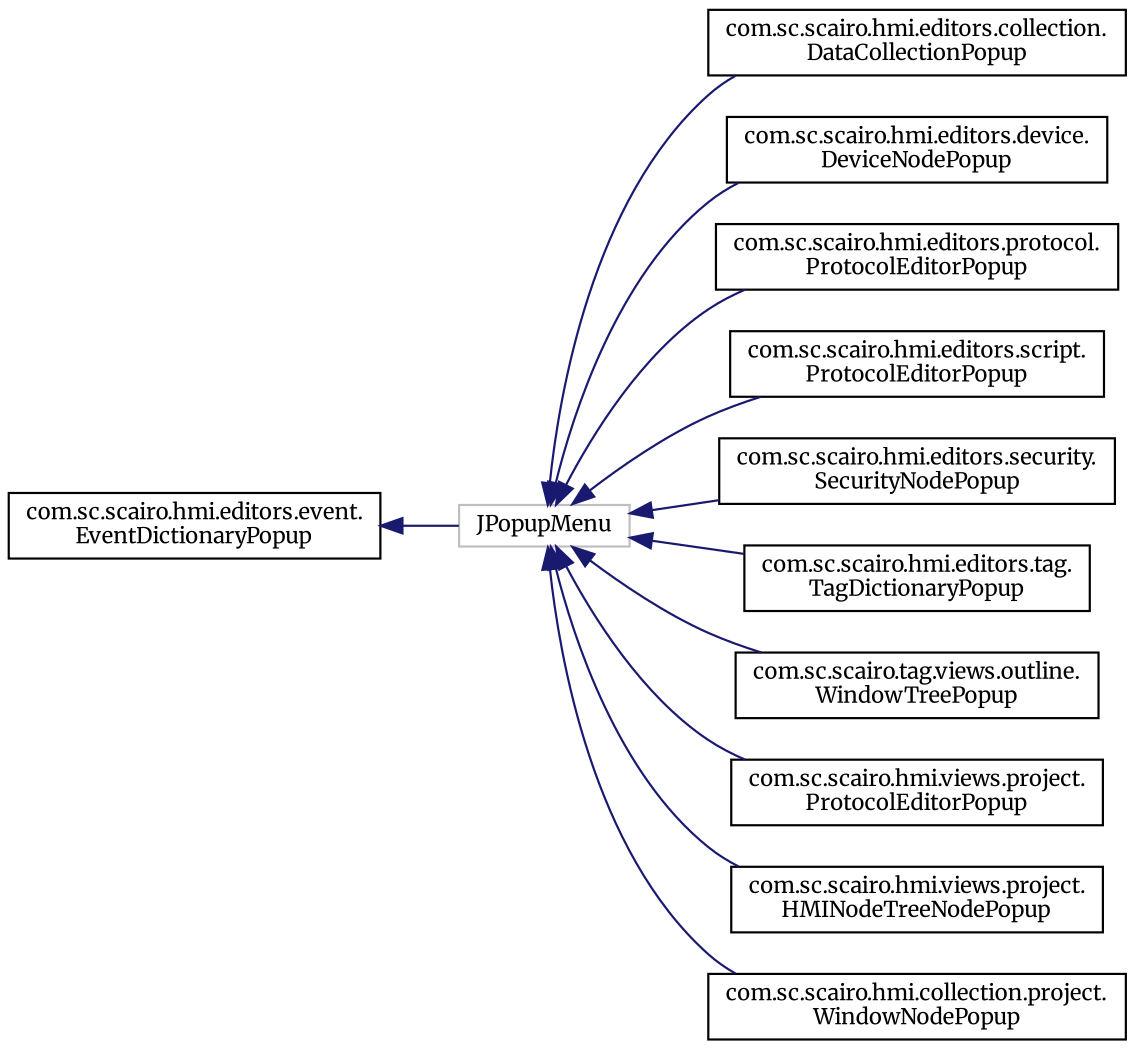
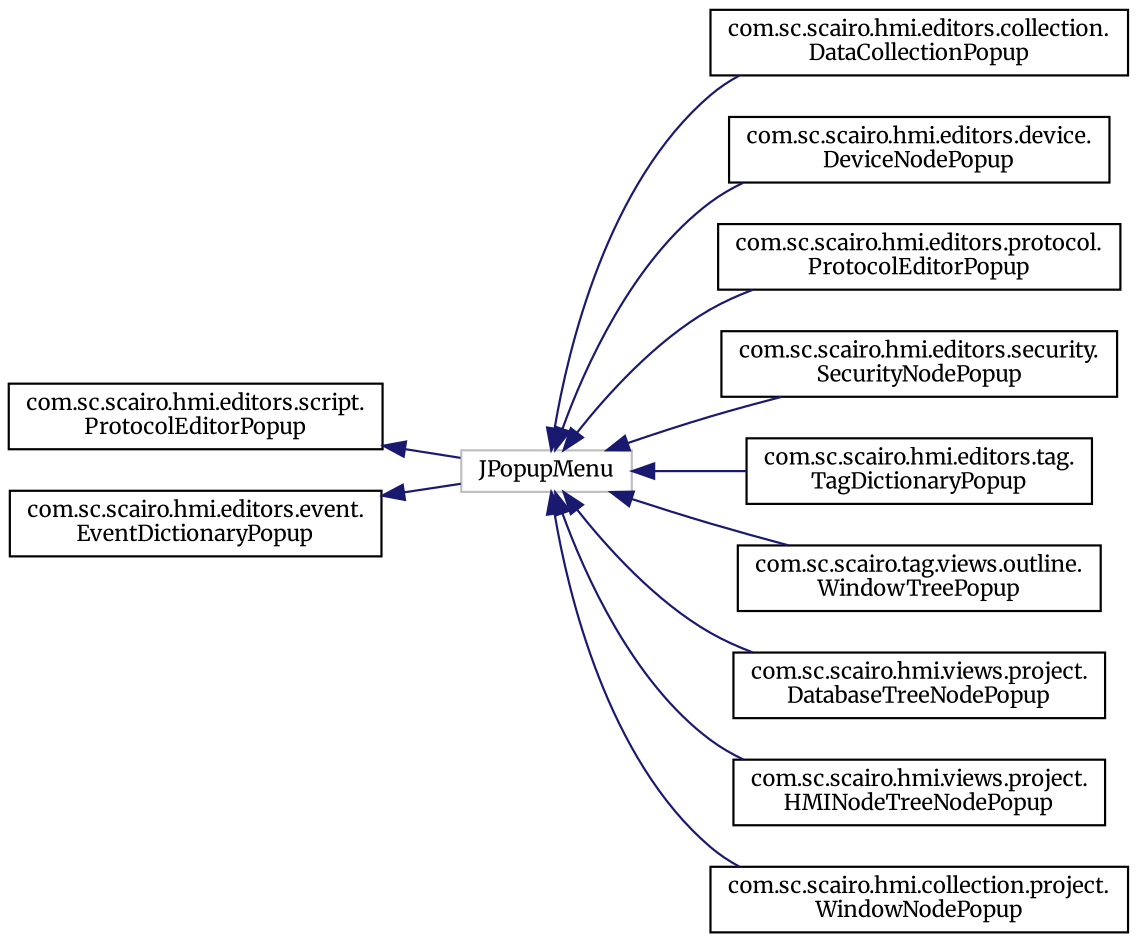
  digraph {
    fontname=Merriweather
    rankdir=LR
    node [color=black fillcolor=white fontname=Merriweather fontsize=10 shape=record style=filled]
    edge [color=midnightblue dir=back fontname=Merriweather fontsize=10 labelfontname=Helvetica labelfontsize=10 style=solid]
    n1 [color=grey75 height=0.2 label=JPopupMenu width=0.4]
    n2 [height=0.2 label="com.sc.scairo.hmi.editors.collection.\lDataCollectionPopup" width=0.4]
    n3 [height=0.2 label="com.sc.scairo.hmi.editors.device.\lDeviceNodePopup" width=0.4]
    n4 [height=0.2 label="com.sc.scairo.hmi.editors.protocol.\lProtocolEditorPopup" width=0.4]
    n5 [height=0.2 label="com.sc.scairo.hmi.editors.script.\lProtocolEditorPopup" width=0.4]
    n6 [height=0.2 label="com.sc.scairo.hmi.editors.security.\lSecurityNodePopup" width=0.4]
    n7 [height=0.2 label="com.sc.scairo.hmi.editors.tag.\lTagDictionaryPopup" width=0.4]
    n8 [height=0.2 label="com.sc.scairo.tag.views.outline.\lWindowTreePopup" width=0.4]
-   n9 [height=0.2 label="com.sc.scairo.hmi.views.project.\lProtocolEditorPopup" width=0.4]
+   n9 [height=0.2 label="com.sc.scairo.hmi.views.project.\lDatabaseTreeNodePopup" width=0.4]
    n10 [height=0.2 label="com.sc.scairo.hmi.views.project.\lHMINodeTreeNodePopup" width=0.4]
    n11 [height=0.2 label="com.sc.scairo.hmi.collection.project.\lWindowNodePopup" width=0.4]
    n12 [height=0.2 label="com.sc.scairo.hmi.editors.event.\lEventDictionaryPopup" width=0.4]
    n1 -> n2
    n1 -> n3
    n1 -> n4
-   n1 -> n5
+   n5 -> n1
    n1 -> n6
    n1 -> n7
    n1 -> n8
    n1 -> n9
    n1 -> n10
    n1 -> n11
    n12 -> n1
  }
